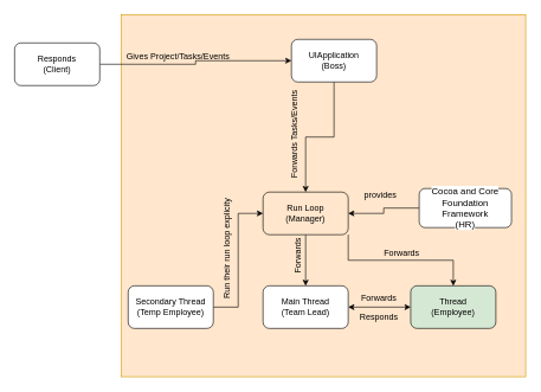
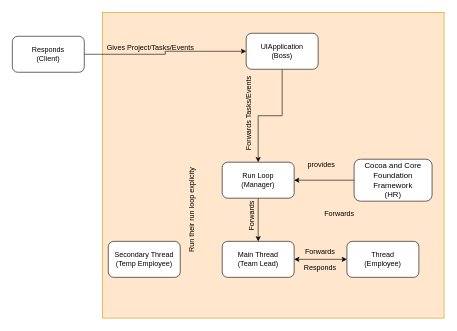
  <mxCell id="0" />
  <mxCell id="1" parent="0" />
  <mxCell id="2" value="" style="rounded=0;whiteSpace=wrap;html=1;fillColor=#ffe6cc;strokeColor=#d79b00;" vertex="1" parent="1"><mxGeometry x="170" y="20" width="570" height="510" as="geometry" /></mxCell>
  <mxCell id="3" value="" style="edgeStyle=orthogonalEdgeStyle;rounded=0;orthogonalLoop=1;jettySize=auto;html=1;" edge="1" parent="1" source="5" target="10"><mxGeometry relative="1" as="geometry" /></mxCell>
- <mxCell id="4" style="edgeStyle=orthogonalEdgeStyle;rounded=0;orthogonalLoop=1;jettySize=auto;html=1;exitX=1;exitY=1;exitDx=0;exitDy=0;startArrow=none;startFill=0;" edge="1" parent="1" source="5" target="6"><mxGeometry relative="1" as="geometry" /></mxCell>
- <mxCell id="5" value="Run Loop&lt;br&gt;(Manager)" style="rounded=1;whiteSpace=wrap;html=1;fillColor=#ffe6cc;" vertex="1" parent="1"><mxGeometry x="370" y="270" width="120" height="60" as="geometry" /></mxCell>
- <mxCell id="6" value="Thread&lt;br&gt;(Employee)" style="rounded=1;whiteSpace=wrap;html=1;fillColor=#d5e8d4;" vertex="1" parent="1"><mxGeometry x="578" y="402" width="120" height="60" as="geometry" /></mxCell>
+ <mxCell id="5" value="Run Loop&lt;br&gt;(Manager)" style="rounded=1;whiteSpace=wrap;html=1;" vertex="1" parent="1"><mxGeometry x="370" y="270" width="120" height="60" as="geometry" /></mxCell>
+ <mxCell id="6" value="Thread&lt;br&gt;(Employee)" style="rounded=1;whiteSpace=wrap;html=1;" vertex="1" parent="1"><mxGeometry x="578" y="402" width="120" height="60" as="geometry" /></mxCell>
  <mxCell id="7" value="" style="edgeStyle=orthogonalEdgeStyle;rounded=0;orthogonalLoop=1;jettySize=auto;html=1;" edge="1" parent="1" source="8" target="5"><mxGeometry relative="1" as="geometry" /></mxCell>
  <mxCell id="8" value="UIApplication&lt;br&gt;(Boss)" style="rounded=1;whiteSpace=wrap;html=1;" vertex="1" parent="1"><mxGeometry x="410" y="55" width="120" height="60" as="geometry" /></mxCell>
  <mxCell id="9" value="" style="edgeStyle=orthogonalEdgeStyle;rounded=0;orthogonalLoop=1;jettySize=auto;html=1;startArrow=classic;startFill=1;" edge="1" parent="1" source="10" target="6"><mxGeometry relative="1" as="geometry" /></mxCell>
  <mxCell id="10" value="Main Thread&lt;br&gt;(Team Lead)" style="rounded=1;whiteSpace=wrap;html=1;" vertex="1" parent="1"><mxGeometry x="370" y="402" width="120" height="60" as="geometry" /></mxCell>
- <mxCell id="11" style="edgeStyle=orthogonalEdgeStyle;rounded=0;orthogonalLoop=1;jettySize=auto;html=1;entryX=0;entryY=0.5;entryDx=0;entryDy=0;startArrow=none;startFill=0;" edge="1" parent="1" source="12" target="5"><mxGeometry relative="1" as="geometry" /></mxCell>
  <mxCell id="12" value="Secondary Thread&lt;br&gt;(Temp Employee)" style="rounded=1;whiteSpace=wrap;html=1;" vertex="1" parent="1"><mxGeometry x="180" y="402" width="120" height="60" as="geometry" /></mxCell>
  <mxCell id="13" style="edgeStyle=orthogonalEdgeStyle;rounded=0;orthogonalLoop=1;jettySize=auto;html=1;" edge="1" parent="1" source="14" target="8"><mxGeometry relative="1" as="geometry" /></mxCell>
  <mxCell id="14" value="Responds&lt;br&gt;(Client)" style="rounded=1;whiteSpace=wrap;html=1;" vertex="1" parent="1"><mxGeometry x="20" y="60" width="120" height="60" as="geometry" /></mxCell>
  <mxCell id="15" value="Gives Project/Tasks/Events" style="text;html=1;align=center;verticalAlign=middle;resizable=0;points=[];autosize=1;" vertex="1" parent="1"><mxGeometry x="170" y="70" width="160" height="20" as="geometry" /></mxCell>
  <mxCell id="16" value="Forwards Tasks/Events" style="text;html=1;align=center;verticalAlign=middle;resizable=0;points=[];autosize=1;rotation=-90;" vertex="1" parent="1"><mxGeometry x="345" y="179" width="140" height="20" as="geometry" /></mxCell>
  <mxCell id="17" value="Forwards" style="text;html=1;align=center;verticalAlign=middle;resizable=0;points=[];autosize=1;rotation=-90;" vertex="1" parent="1"><mxGeometry x="385" y="350" width="70" height="20" as="geometry" /></mxCell>
  <mxCell id="18" value="Forwards" style="text;html=1;align=center;verticalAlign=middle;resizable=0;points=[];autosize=1;rotation=0;" vertex="1" parent="1"><mxGeometry x="498" y="410" width="70" height="20" as="geometry" /></mxCell>
  <mxCell id="19" value="" style="edgeStyle=orthogonalEdgeStyle;rounded=0;orthogonalLoop=1;jettySize=auto;html=1;startArrow=none;startFill=0;" edge="1" parent="1" source="20" target="5"><mxGeometry relative="1" as="geometry" /></mxCell>
- <mxCell id="20" value="&lt;span style=&quot;font-family: &amp;#34;lucida grande&amp;#34; , &amp;#34;lucida sans unicode&amp;#34; , &amp;#34;helvetica&amp;#34; , &amp;#34;arial&amp;#34; , &amp;#34;verdana&amp;#34; , sans-serif ; font-size: 13px ; background-color: rgb(255 , 255 , 255)&quot;&gt;Cocoa and Core Foundation Framework&lt;br&gt;(HR)&lt;br&gt;&lt;/span&gt;" style="rounded=1;whiteSpace=wrap;html=1;" vertex="1" parent="1"><mxGeometry x="590" y="265" width="130" height="55" as="geometry" /></mxCell>
+ <mxCell id="20" value="&lt;span style=&quot;font-family: &amp;#34;lucida grande&amp;#34; , &amp;#34;lucida sans unicode&amp;#34; , &amp;#34;helvetica&amp;#34; , &amp;#34;arial&amp;#34; , &amp;#34;verdana&amp;#34; , sans-serif ; font-size: 13px ; background-color: rgb(255 , 255 , 255)&quot;&gt;Cocoa and Core Foundation Framework&lt;br&gt;(HR)&lt;br&gt;&lt;/span&gt;" style="rounded=1;whiteSpace=wrap;html=1;" vertex="1" parent="1"><mxGeometry x="590" y="265" width="130" height="70" as="geometry" /></mxCell>
  <mxCell id="21" value="Responds" style="text;html=1;align=center;verticalAlign=middle;resizable=0;points=[];autosize=1;rotation=0;" vertex="1" parent="1"><mxGeometry x="498" y="437" width="70" height="20" as="geometry" /></mxCell>
  <mxCell id="22" value="provides" style="text;html=1;align=center;verticalAlign=middle;resizable=0;points=[];autosize=1;" vertex="1" parent="1"><mxGeometry x="505" y="265" width="60" height="20" as="geometry" /></mxCell>
  <mxCell id="23" value="Run their run loop explicity" style="text;html=1;align=center;verticalAlign=middle;resizable=0;points=[];autosize=1;rotation=-90;" vertex="1" parent="1"><mxGeometry x="240" y="340" width="160" height="20" as="geometry" /></mxCell>
  <mxCell id="24" value="Forwards" style="text;html=1;align=center;verticalAlign=middle;resizable=0;points=[];autosize=1;rotation=0;" vertex="1" parent="1"><mxGeometry x="530" y="347" width="70" height="20" as="geometry" /></mxCell>
